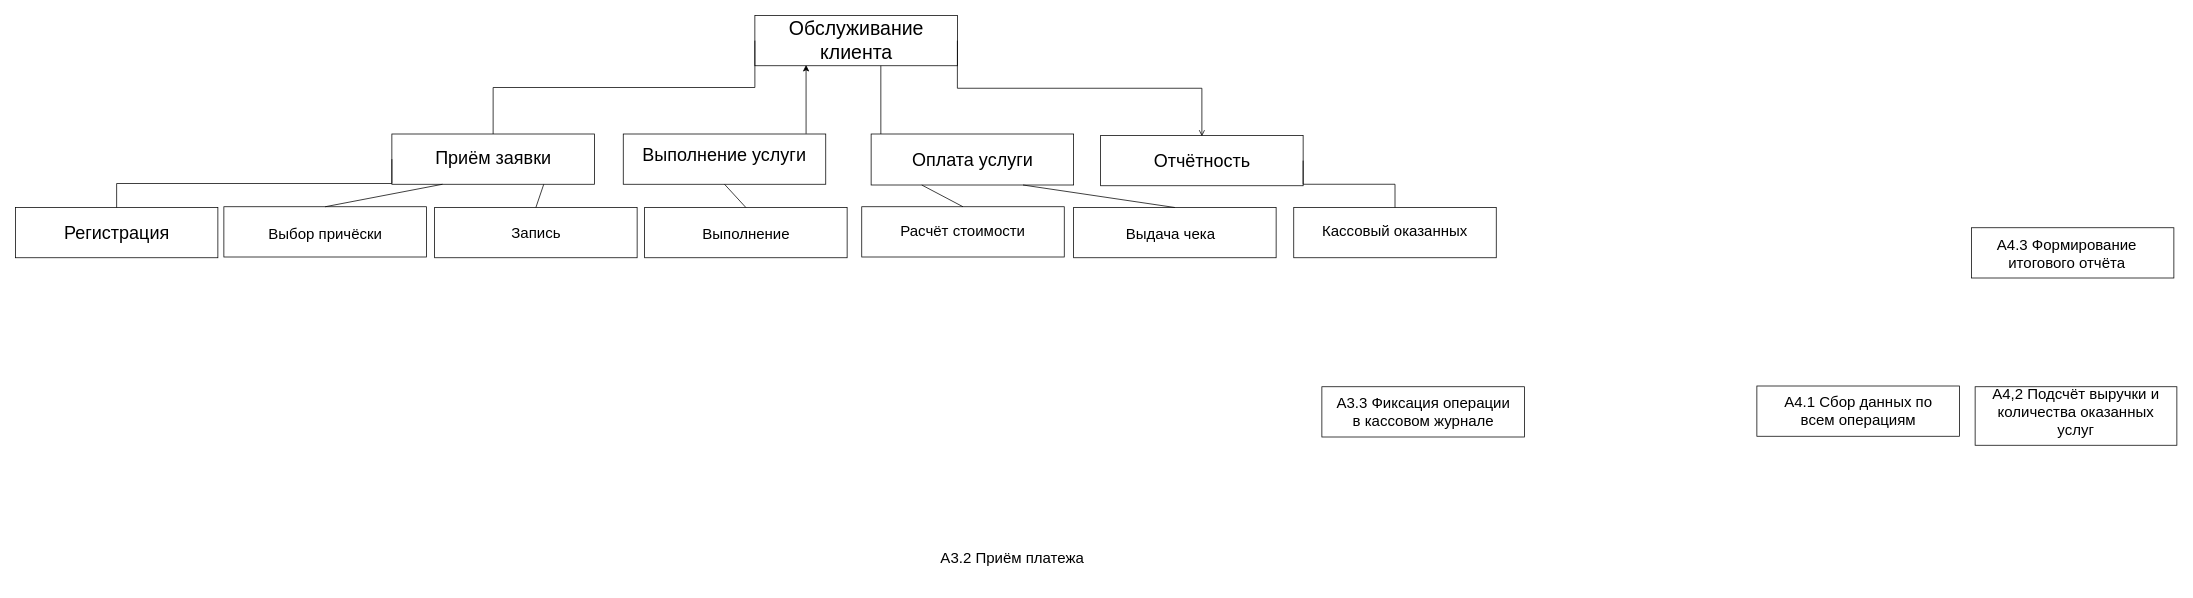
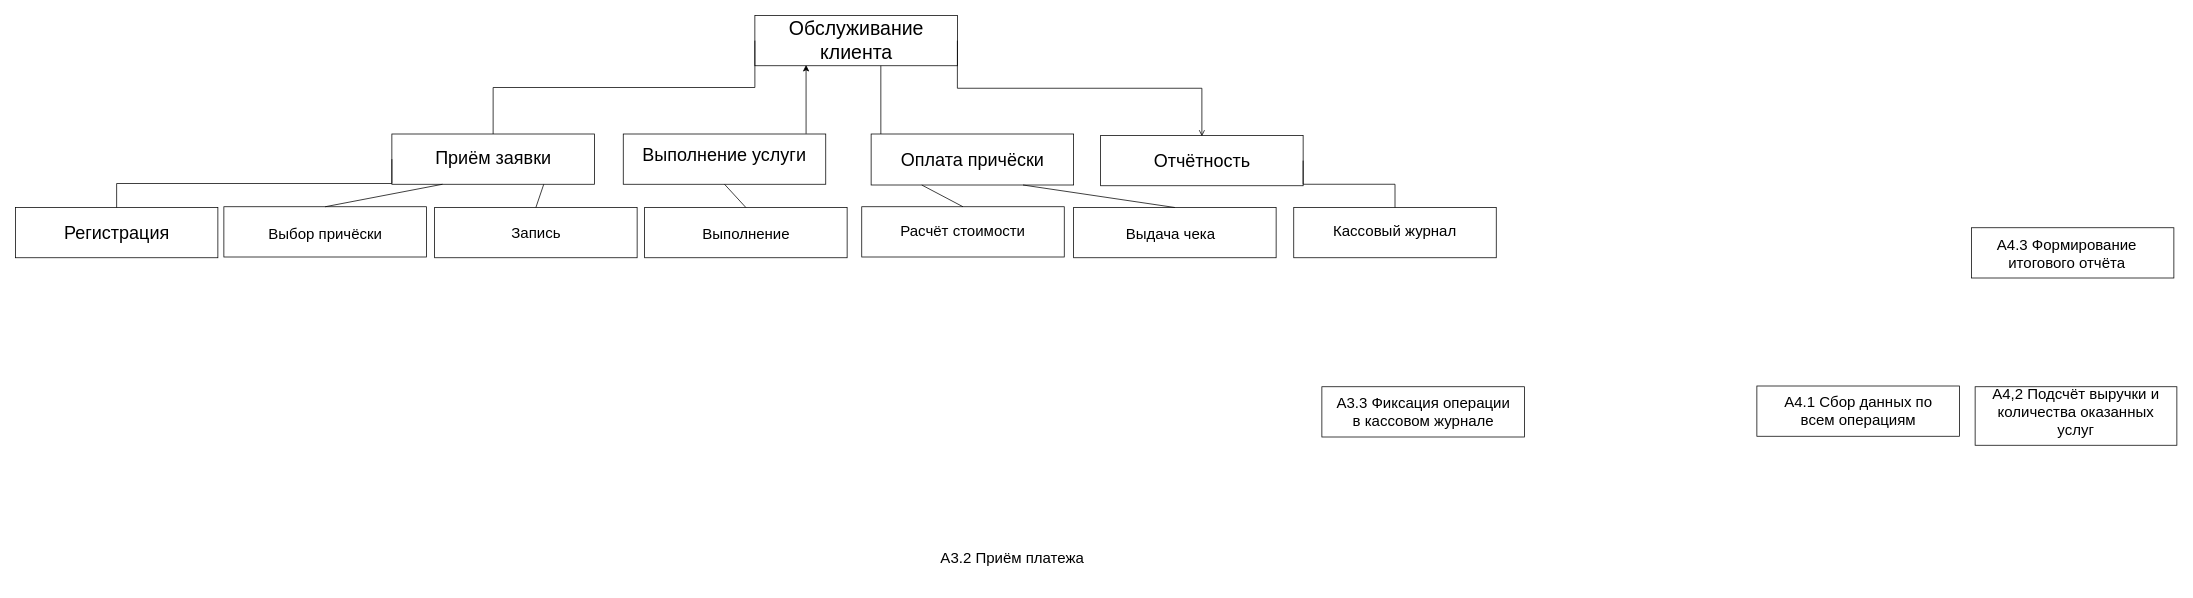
  <mxCell id="0" />
  <mxCell id="1" parent="0" />
  <mxCell id="2" value="" style="rounded=0;whiteSpace=wrap;html=1;" parent="1" vertex="1"><mxGeometry x="1006" y="20" width="270" height="67" as="geometry" /></mxCell>
  <mxCell id="3" value="Обслуживание клиента" style="text;strokeColor=none;fillColor=none;html=1;align=center;verticalAlign=middle;whiteSpace=wrap;rounded=0;fontSize=26;strokeWidth=1;" parent="1" vertex="1"><mxGeometry x="1007" y="21" width="269" height="65" as="geometry" /></mxCell>
  <mxCell id="4" value="" style="rounded=0;whiteSpace=wrap;html=1;" parent="1" vertex="1"><mxGeometry x="522" y="178" width="270" height="67" as="geometry" /></mxCell>
  <mxCell id="5" value="&lt;font style=&quot;font-size: 24px;&quot;&gt;Приём заявки&lt;/font&gt;" style="text;html=1;align=center;verticalAlign=middle;whiteSpace=wrap;rounded=0;fontSize=20;" parent="1" vertex="1"><mxGeometry x="534.5" y="178" width="245" height="65" as="geometry" /></mxCell>
  <mxCell id="6" value="" style="rounded=0;whiteSpace=wrap;html=1;" parent="1" vertex="1"><mxGeometry x="830.5" y="178" width="270" height="67" as="geometry" /></mxCell>
  <mxCell id="7" value="&lt;div&gt;&lt;font style=&quot;font-size: 24px;&quot;&gt;Выполнение услуги&lt;/font&gt;&lt;/div&gt;" style="text;html=1;align=center;verticalAlign=middle;whiteSpace=wrap;rounded=0;fontSize=20;" parent="1" vertex="1"><mxGeometry x="843" y="174" width="245" height="65" as="geometry" /></mxCell>
  <mxCell id="8" value="" style="rounded=0;whiteSpace=wrap;html=1;" parent="1" vertex="1"><mxGeometry x="1161" y="178" width="270" height="68" as="geometry" /></mxCell>
- <mxCell id="9" value="&lt;div&gt;&lt;font style=&quot;font-size: 24px;&quot;&gt;Оплата услуги&lt;/font&gt;&lt;/div&gt;" style="text;html=1;align=center;verticalAlign=middle;whiteSpace=wrap;rounded=0;fontSize=20;" parent="1" vertex="1"><mxGeometry x="1173.5" y="186" width="245" height="53" as="geometry" /></mxCell>
+ <mxCell id="9" value="&lt;div&gt;&lt;font style=&quot;font-size: 24px;&quot;&gt;Оплата причёски&lt;/font&gt;&lt;/div&gt;" style="text;html=1;align=center;verticalAlign=middle;whiteSpace=wrap;rounded=0;fontSize=20;" parent="1" vertex="1"><mxGeometry x="1173.5" y="186" width="245" height="53" as="geometry" /></mxCell>
  <mxCell id="10" value="" style="rounded=0;whiteSpace=wrap;html=1;" parent="1" vertex="1"><mxGeometry x="1467" y="180" width="270" height="67" as="geometry" /></mxCell>
  <mxCell id="11" value="&lt;font style=&quot;font-size: 24px;&quot;&gt;Отчётность&lt;/font&gt;" style="text;html=1;align=center;verticalAlign=middle;whiteSpace=wrap;rounded=0;fontSize=20;" parent="1" vertex="1"><mxGeometry x="1479.5" y="181" width="245" height="65" as="geometry" /></mxCell>
  <mxCell id="12" value="" style="rounded=0;whiteSpace=wrap;html=1;" parent="1" vertex="1"><mxGeometry x="20" y="276" width="270" height="67" as="geometry" /></mxCell>
  <mxCell id="13" value="" style="rounded=0;whiteSpace=wrap;html=1;" parent="1" vertex="1"><mxGeometry x="298" y="275" width="270" height="67" as="geometry" /></mxCell>
  <mxCell id="14" value="" style="rounded=0;whiteSpace=wrap;html=1;" parent="1" vertex="1"><mxGeometry x="859" y="276" width="270" height="67" as="geometry" /></mxCell>
  <mxCell id="15" value="" style="rounded=0;whiteSpace=wrap;html=1;" parent="1" vertex="1"><mxGeometry x="579" y="276" width="270" height="67" as="geometry" /></mxCell>
  <mxCell id="16" value="" style="rounded=0;whiteSpace=wrap;html=1;" parent="1" vertex="1"><mxGeometry x="1148.5" y="275" width="270" height="67" as="geometry" /></mxCell>
  <mxCell id="17" value="" style="rounded=0;whiteSpace=wrap;html=1;" parent="1" vertex="1"><mxGeometry x="1431" y="276" width="270" height="67" as="geometry" /></mxCell>
  <mxCell id="18" value="" style="rounded=0;whiteSpace=wrap;html=1;" parent="1" vertex="1"><mxGeometry x="1762" y="515" width="270" height="67" as="geometry" /></mxCell>
  <mxCell id="19" value="Расчёт стоимости" style="text;html=1;align=center;verticalAlign=middle;whiteSpace=wrap;rounded=0;fontSize=20;" parent="1" vertex="1"><mxGeometry x="1161" y="274" width="245" height="65" as="geometry" /></mxCell>
  <mxCell id="20" value="A3.2 Приём платежа" style="text;html=1;align=center;verticalAlign=middle;whiteSpace=wrap;rounded=0;fontSize=20;" parent="1" vertex="1"><mxGeometry x="1227" y="710" width="245" height="65" as="geometry" /></mxCell>
  <mxCell id="21" value="A3.3 Фиксация операции в кассовом журнале" style="text;html=1;align=center;verticalAlign=middle;whiteSpace=wrap;rounded=0;fontSize=20;" parent="1" vertex="1"><mxGeometry x="1774.5" y="515" width="245" height="65" as="geometry" /></mxCell>
  <mxCell id="22" value="" style="rounded=0;whiteSpace=wrap;html=1;" parent="1" vertex="1"><mxGeometry x="1724.5" y="276" width="270" height="67" as="geometry" /></mxCell>
  <mxCell id="23" value="" style="rounded=0;whiteSpace=wrap;html=1;" parent="1" vertex="1"><mxGeometry x="2342" y="514" width="270" height="67" as="geometry" /></mxCell>
  <mxCell id="24" value="" style="rounded=0;whiteSpace=wrap;html=1;" parent="1" vertex="1"><mxGeometry x="2633" y="515" width="269" height="78" as="geometry" /></mxCell>
- <mxCell id="25" value="Кассовый оказанных" style="text;html=1;align=center;verticalAlign=middle;whiteSpace=wrap;rounded=0;fontSize=20;" parent="1" vertex="1"><mxGeometry x="1737" y="274" width="245" height="65" as="geometry" /></mxCell>
+ <mxCell id="25" value="Кассовый журнал" style="text;html=1;align=center;verticalAlign=middle;whiteSpace=wrap;rounded=0;fontSize=20;" parent="1" vertex="1"><mxGeometry x="1737" y="274" width="245" height="65" as="geometry" /></mxCell>
  <mxCell id="26" value="A4.1 Сбор данных по всем операциям" style="text;html=1;align=center;verticalAlign=middle;whiteSpace=wrap;rounded=0;fontSize=20;" parent="1" vertex="1"><mxGeometry x="2354.5" y="513" width="245" height="65" as="geometry" /></mxCell>
  <mxCell id="27" value="A4,2 Подсчёт выручки и количества оказанных услуг" style="text;html=1;align=center;verticalAlign=middle;whiteSpace=wrap;rounded=0;fontSize=20;" parent="1" vertex="1"><mxGeometry x="2644.5" y="515" width="245" height="65" as="geometry" /></mxCell>
  <mxCell id="28" value="" style="rounded=0;whiteSpace=wrap;html=1;" parent="1" vertex="1"><mxGeometry x="2628" y="303" width="270" height="67" as="geometry" /></mxCell>
  <mxCell id="29" value="A4.3 Формирование итогового отчёта" style="text;html=1;align=center;verticalAlign=middle;whiteSpace=wrap;rounded=0;fontSize=20;" parent="1" vertex="1"><mxGeometry x="2632.5" y="304" width="245" height="65" as="geometry" /></mxCell>
  <mxCell id="30" value="" style="endArrow=none;html=1;rounded=0;elbow=vertical;entryX=0;entryY=0.5;entryDx=0;entryDy=0;exitX=0.5;exitY=0;exitDx=0;exitDy=0;edgeStyle=elbowEdgeStyle;" edge="1" parent="1" source="5" target="2"><mxGeometry width="50" height="50" relative="1" as="geometry"><mxPoint x="757" y="112" as="sourcePoint" /><mxPoint x="807" y="62" as="targetPoint" /></mxGeometry></mxCell>
  <mxCell id="31" value="" style="endArrow=open;html=1;rounded=0;elbow=vertical;entryX=0.5;entryY=0;entryDx=0;entryDy=0;exitX=1;exitY=0.5;exitDx=0;exitDy=0;edgeStyle=elbowEdgeStyle;" edge="1" parent="1" source="3" target="11"><mxGeometry width="50" height="50" relative="1" as="geometry"><mxPoint x="1471" y="199" as="sourcePoint" /><mxPoint x="1824" y="73" as="targetPoint" /></mxGeometry></mxCell>
  <mxCell id="32" value="" style="endArrow=classic;html=1;rounded=0;exitX=0.944;exitY=0.056;exitDx=0;exitDy=0;exitPerimeter=0;entryX=0.25;entryY=1;entryDx=0;entryDy=0;" edge="1" parent="1" source="7" target="3"><mxGeometry width="50" height="50" relative="1" as="geometry"><mxPoint x="1064" y="156" as="sourcePoint" /><mxPoint x="1078" y="103" as="targetPoint" /></mxGeometry></mxCell>
  <mxCell id="33" value="" style="endArrow=none;html=1;rounded=0;exitX=0.048;exitY=0;exitDx=0;exitDy=0;exitPerimeter=0;entryX=0.622;entryY=1;entryDx=0;entryDy=0;entryPerimeter=0;" edge="1" parent="1" source="8" target="2"><mxGeometry width="50" height="50" relative="1" as="geometry"><mxPoint x="1173" y="177" as="sourcePoint" /><mxPoint x="1174" y="87" as="targetPoint" /></mxGeometry></mxCell>
  <mxCell id="34" value="&lt;font style=&quot;font-size: 24px;&quot;&gt;Регистрация&lt;/font&gt;" style="text;html=1;align=center;verticalAlign=middle;whiteSpace=wrap;rounded=0;fontSize=20;" vertex="1" parent="1"><mxGeometry x="32.5" y="277" width="245" height="65" as="geometry" /></mxCell>
  <mxCell id="35" value="" style="endArrow=none;html=1;rounded=0;entryX=0;entryY=0.5;entryDx=0;entryDy=0;exitX=0.5;exitY=0;exitDx=0;exitDy=0;edgeStyle=elbowEdgeStyle;elbow=vertical;" edge="1" parent="1" source="12" target="4"><mxGeometry width="50" height="50" relative="1" as="geometry"><mxPoint x="386" y="218" as="sourcePoint" /><mxPoint x="436" y="168" as="targetPoint" /></mxGeometry></mxCell>
  <mxCell id="36" value="" style="endArrow=none;html=1;rounded=0;exitX=0.5;exitY=0;exitDx=0;exitDy=0;entryX=0.25;entryY=1;entryDx=0;entryDy=0;" edge="1" parent="1" source="13" target="4"><mxGeometry width="50" height="50" relative="1" as="geometry"><mxPoint x="656" y="278" as="sourcePoint" /><mxPoint x="654" y="247" as="targetPoint" /></mxGeometry></mxCell>
  <mxCell id="37" value="Запись" style="text;html=1;align=center;verticalAlign=middle;whiteSpace=wrap;rounded=0;fontSize=20;" vertex="1" parent="1"><mxGeometry x="591.5" y="276" width="245" height="65" as="geometry" /></mxCell>
  <mxCell id="38" value="" style="endArrow=none;html=1;rounded=0;exitX=1;exitY=0.5;exitDx=0;exitDy=0;entryX=0.5;entryY=0;entryDx=0;entryDy=0;edgeStyle=elbowEdgeStyle;elbow=vertical;" edge="1" parent="1" source="10" target="22"><mxGeometry width="50" height="50" relative="1" as="geometry"><mxPoint x="1874" y="221" as="sourcePoint" /><mxPoint x="1924" y="171" as="targetPoint" /></mxGeometry></mxCell>
  <mxCell id="39" value="" style="endArrow=none;html=1;rounded=0;exitX=0.5;exitY=0;exitDx=0;exitDy=0;entryX=0.75;entryY=1;entryDx=0;entryDy=0;" edge="1" parent="1" source="15" target="4"><mxGeometry width="50" height="50" relative="1" as="geometry"><mxPoint x="852" y="424" as="sourcePoint" /><mxPoint x="718" y="255" as="targetPoint" /></mxGeometry></mxCell>
  <mxCell id="40" value="Выбор причёски" style="text;html=1;align=center;verticalAlign=middle;whiteSpace=wrap;rounded=0;fontSize=20;" vertex="1" parent="1"><mxGeometry x="310.5" y="277" width="245" height="65" as="geometry" /></mxCell>
  <mxCell id="41" value="" style="endArrow=none;html=1;rounded=0;entryX=0.5;entryY=1;entryDx=0;entryDy=0;exitX=0.5;exitY=0;exitDx=0;exitDy=0;" edge="1" parent="1" source="14" target="6"><mxGeometry width="50" height="50" relative="1" as="geometry"><mxPoint x="1051" y="432" as="sourcePoint" /><mxPoint x="1101" y="382" as="targetPoint" /></mxGeometry></mxCell>
  <mxCell id="42" value="Выполнение" style="text;html=1;align=center;verticalAlign=middle;whiteSpace=wrap;rounded=0;fontSize=20;" vertex="1" parent="1"><mxGeometry x="871.5" y="277" width="245" height="65" as="geometry" /></mxCell>
  <mxCell id="43" value="" style="endArrow=none;html=1;rounded=0;entryX=0.25;entryY=1;entryDx=0;entryDy=0;exitX=0.5;exitY=0;exitDx=0;exitDy=0;" edge="1" parent="1" source="16" target="8"><mxGeometry width="50" height="50" relative="1" as="geometry"><mxPoint x="1279" y="443" as="sourcePoint" /><mxPoint x="1260" y="370" as="targetPoint" /></mxGeometry></mxCell>
  <mxCell id="44" value="" style="endArrow=none;html=1;rounded=0;entryX=0.75;entryY=1;entryDx=0;entryDy=0;exitX=0.5;exitY=0;exitDx=0;exitDy=0;" edge="1" parent="1" source="17" target="8"><mxGeometry width="50" height="50" relative="1" as="geometry"><mxPoint x="1533" y="428" as="sourcePoint" /><mxPoint x="1478" y="399" as="targetPoint" /></mxGeometry></mxCell>
  <mxCell id="45" value="Выдача чека" style="text;html=1;align=center;verticalAlign=middle;whiteSpace=wrap;rounded=0;fontSize=20;" vertex="1" parent="1"><mxGeometry x="1438" y="278" width="245" height="65" as="geometry" /></mxCell>
